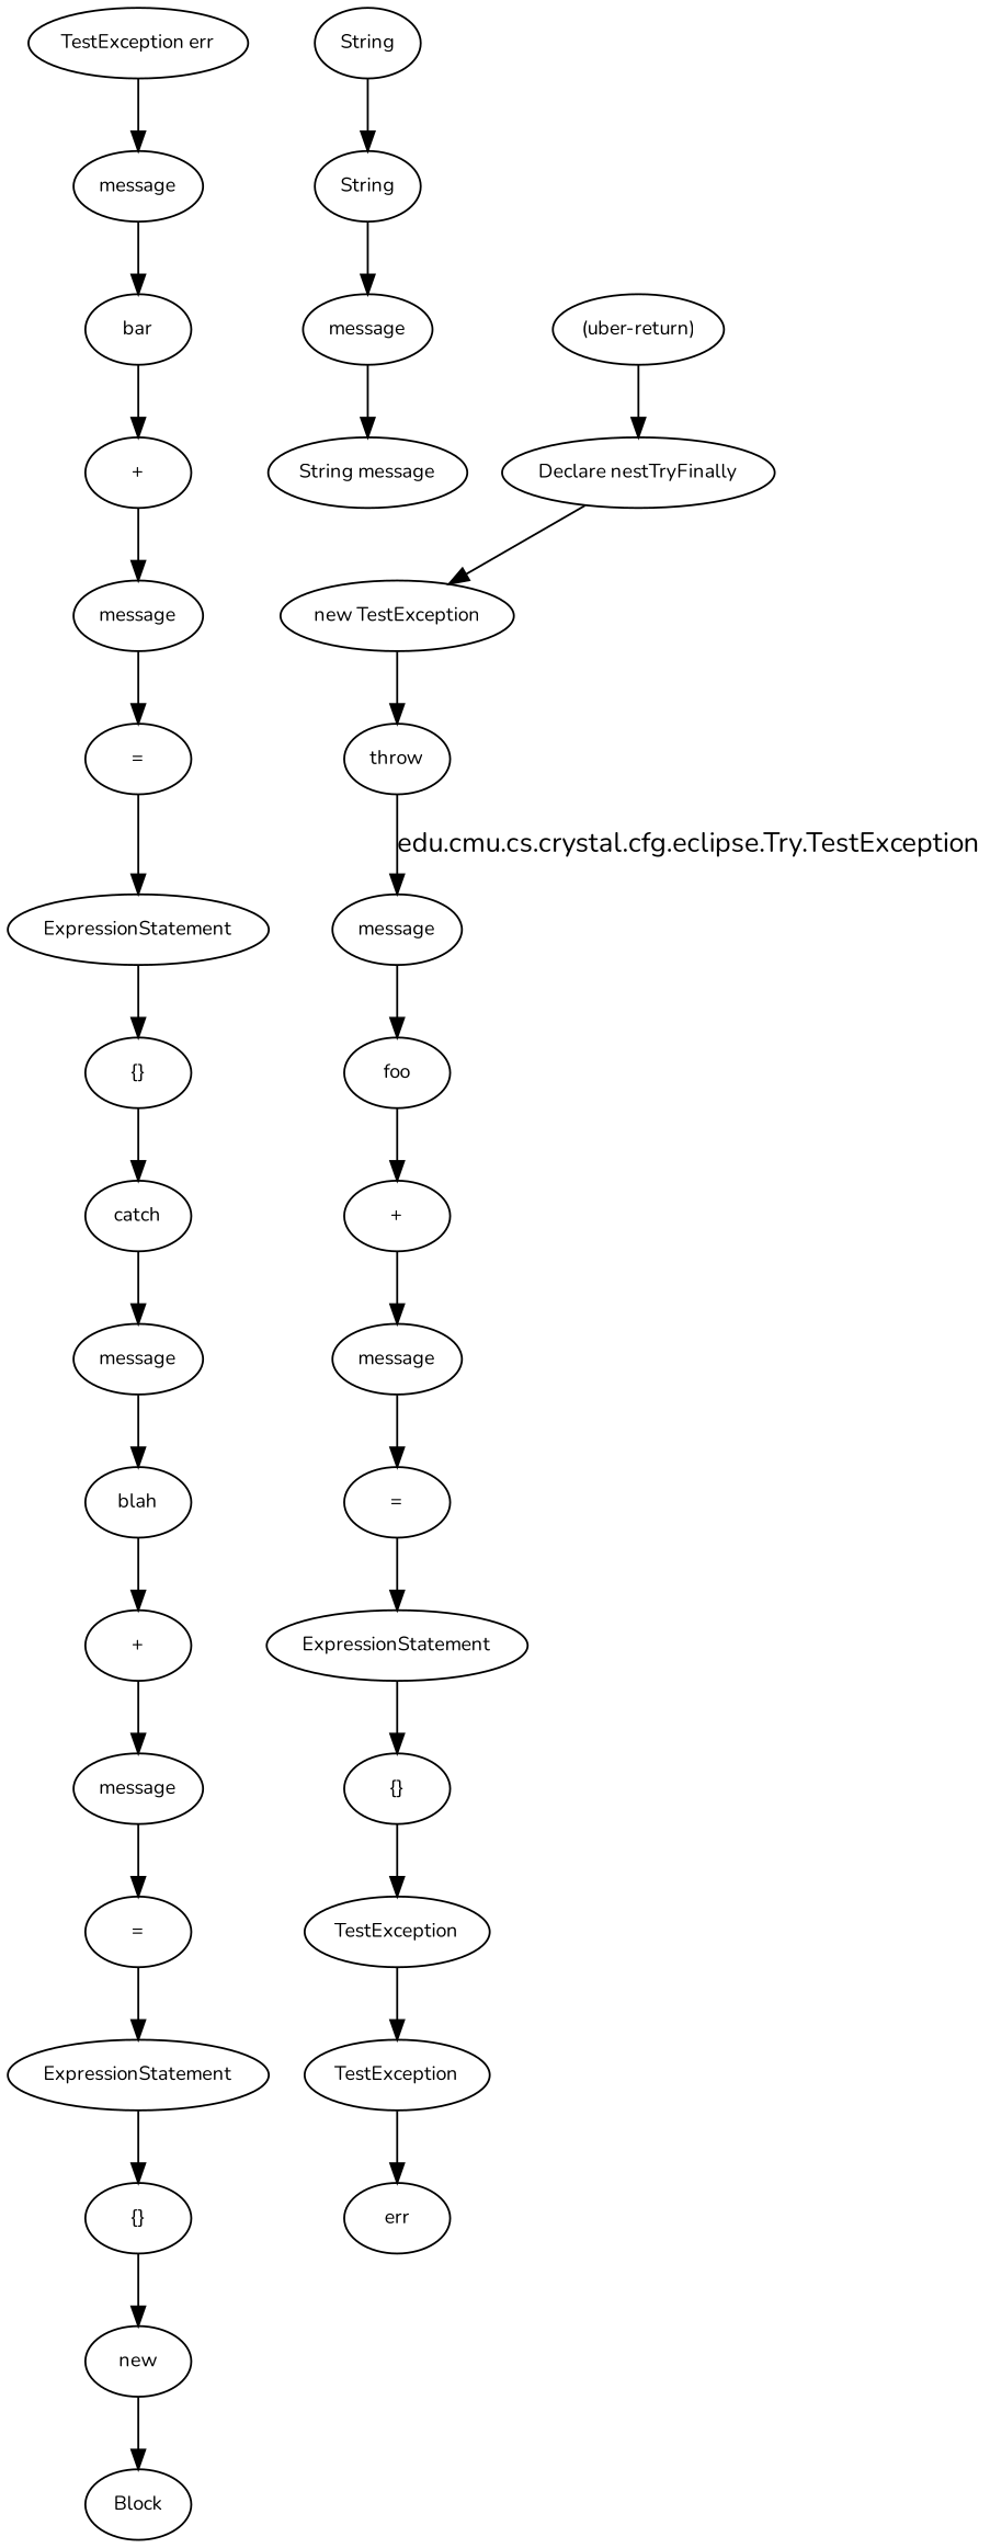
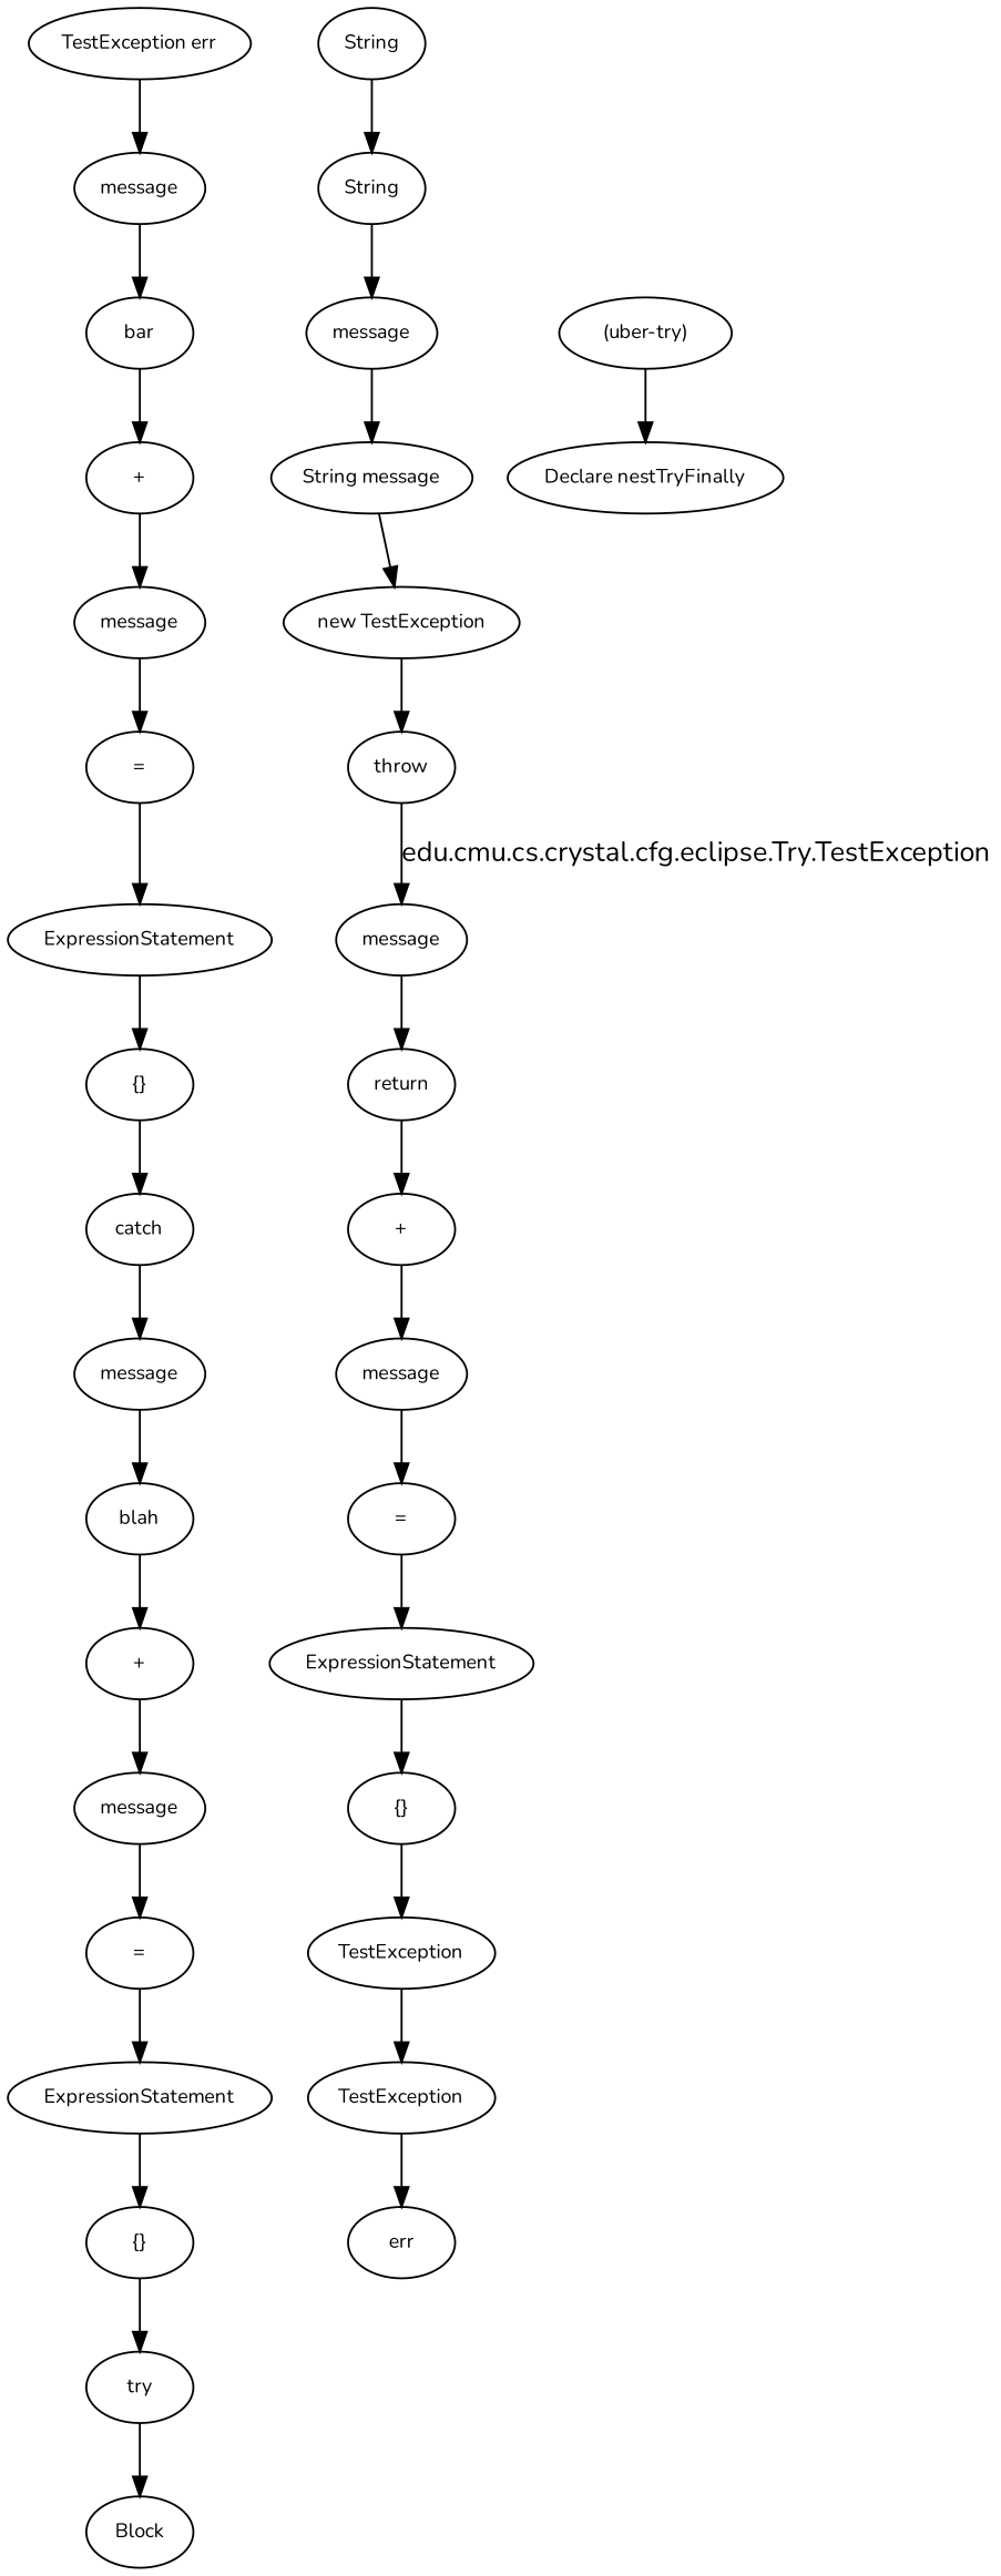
  digraph {
    fontname=Nunito
    node [fontname=Nunito fontsize=10]
    edge [fontname=Nunito]
    n1 [label=bar]
    n2 [label="+"]
    n3 [label=message]
    n4 [label=message]
    n5 [label="="]
    n6 [label=ExpressionStatement]
    n7 [label="{}"]
    n8 [label=catch]
    n9 [label=message]
    n10 [label=ExpressionStatement]
    n11 [label="{}"]
-   n12 [label=new]
+   n12 [label=try]
    n13 [label=Block]
    n14 [label=err]
    n15 [label="TestException err"]
    n16 [label=TestException]
    n17 [label=TestException]
    n18 [label=message]
    n19 [label="String message"]
    n20 [label="new TestException"]
    n21 [label=String]
    n22 [label=String]
-   n23 [label="(uber-return)"]
+   n23 [label="(uber-try)"]
    n24 [label="Declare nestTryFinally"]
    n25 [label=blah]
    n26 [label="{}"]
    n27 [label=throw]
    n28 [label="+"]
    n29 [label=message]
    n30 [label=ExpressionStatement]
    n31 [label="="]
    n32 [label="="]
    n33 [label=message]
    n34 [label="+"]
-   n35 [label=foo]
+   n35 [label=return]
    n36 [label=message]
    n1 -> n2
    n2 -> n3
    n3 -> n5
    n4 -> n1
    n5 -> n6
    n6 -> n7
    n7 -> n8
    n8 -> n9
    n9 -> n25
    n10 -> n11
    n11 -> n12
    n12 -> n13
    n15 -> n4
    n16 -> n17
    n17 -> n14
    n18 -> n19
-   n24 -> n20
+   n19 -> n20
    n20 -> n27
    n21 -> n22
    n22 -> n18
    n23 -> n24
    n25 -> n28
    n26 -> n16
    n27 -> n36 [label="edu.cmu.cs.crystal.cfg.eclipse.Try.TestException"]
    n28 -> n29
    n29 -> n32
    n30 -> n26
    n31 -> n30
    n32 -> n10
    n33 -> n31
    n34 -> n33
    n35 -> n34
    n36 -> n35
  }
